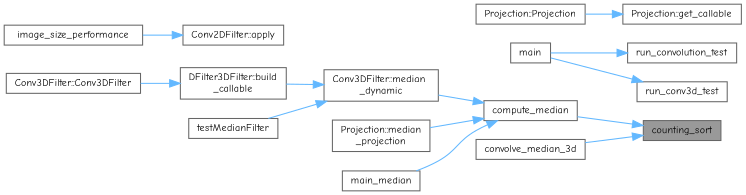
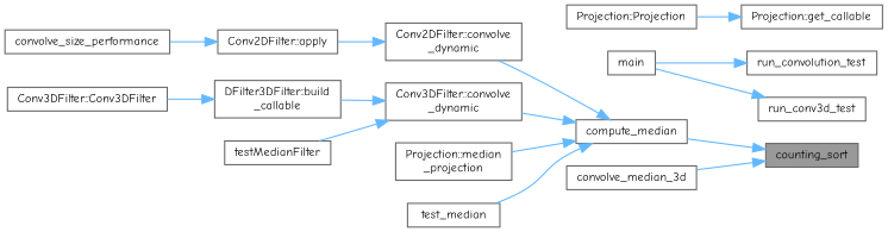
  digraph {
    fontname="Comic Neue"
    rankdir=RL
    node [color=grey40 fillcolor=white fontname="Comic Neue" fontsize=10 shape=box style=filled]
    edge [color=steelblue1 dir=back fontname="Comic Neue" fontsize=10 labelfontname=Helvetica labelfontsize=10 style=solid]
    n1 [color=gray40 fillcolor=grey60 fontcolor=black height=0.2 label=counting_sort width=0.4]
    n2 [height=0.2 label=compute_median width=0.4]
    n3 [height=0.2 label=convolve_median_3d width=0.4]
-   n5 [height=0.2 label="Conv3DFilter::median\l_dynamic" width=0.4]
+   n4 [height=0.2 label="Conv2DFilter::convolve\l_dynamic" width=0.4]
+   n5 [height=0.2 label="Conv3DFilter::convolve\l_dynamic" width=0.4]
    n6 [height=0.2 label="Projection::median\l_projection" width=0.4]
-   n7 [height=0.2 label=main_median width=0.4]
+   n7 [height=0.2 label=test_median width=0.4]
    n8 [height=0.2 label="Conv2DFilter::apply" width=0.4]
    n9 [height=0.2 label="DFilter3DFilter::build\l_callable" width=0.4]
    n10 [height=0.2 label=testMedianFilter width=0.4]
-   n11 [height=0.2 label=image_size_performance width=0.4]
+   n11 [height=0.2 label=convolve_size_performance width=0.4]
    n12 [height=0.2 label=run_convolution_test width=0.4]
    n13 [height=0.2 label=main width=0.4]
    n14 [height=0.2 label="Conv3DFilter::Conv3DFilter" width=0.4]
    n15 [height=0.2 label=run_conv3d_test width=0.4]
    n16 [height=0.2 label="Projection::get_callable" width=0.4]
    n17 [height=0.2 label="Projection::Projection" width=0.4]
    n1 -> n2
    n1 -> n3
+   n2 -> n4
    n2 -> n5
    n2 -> n6
    n2 -> n7
+   n4 -> n8
    n5 -> n9
    n5 -> n10
    n8 -> n11
    n9 -> n14
    n12 -> n13
    n15 -> n13
    n16 -> n17
  }
